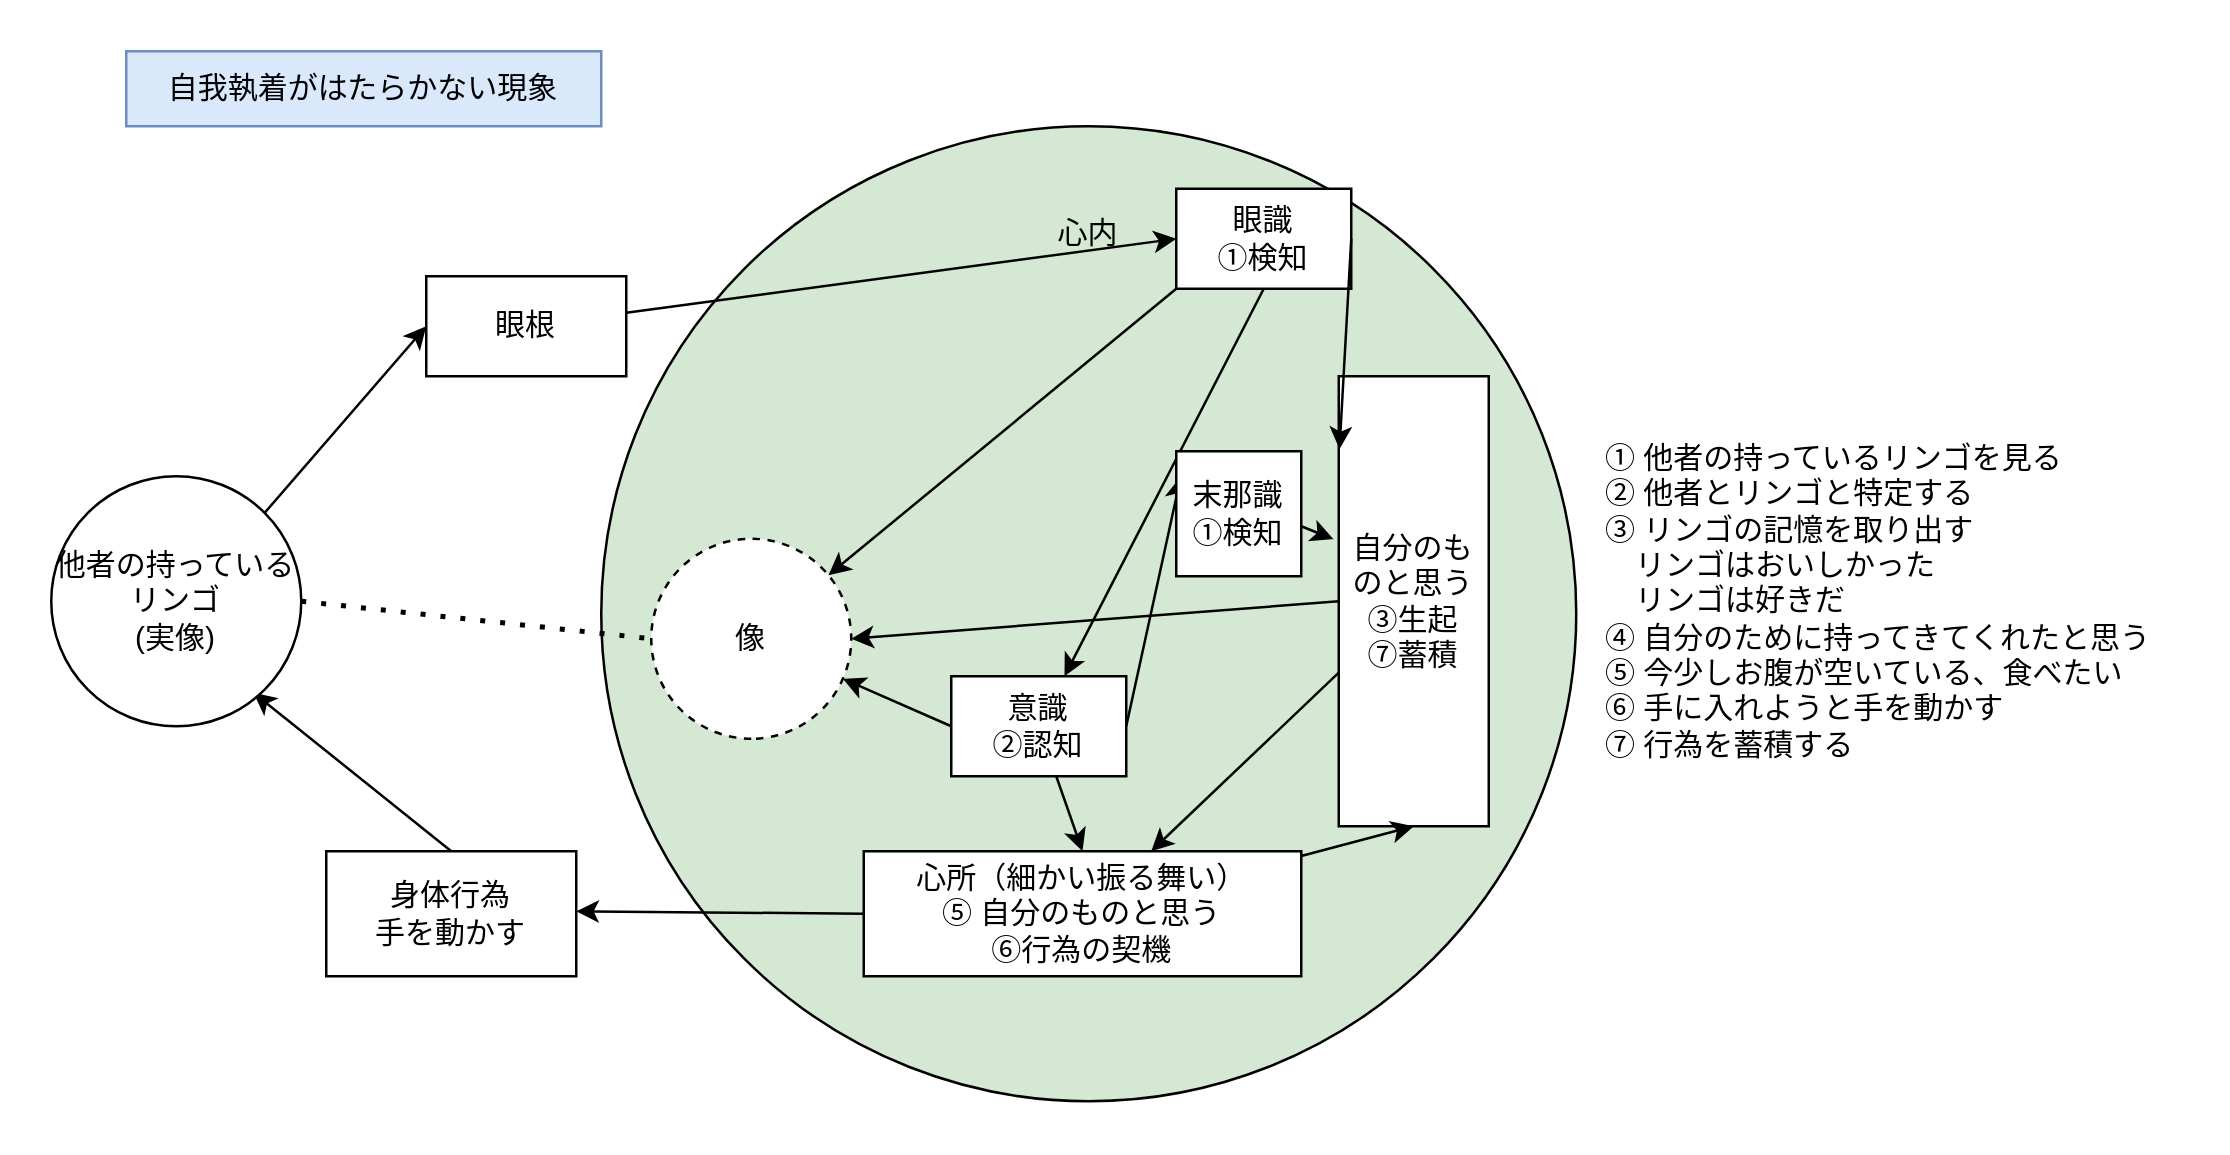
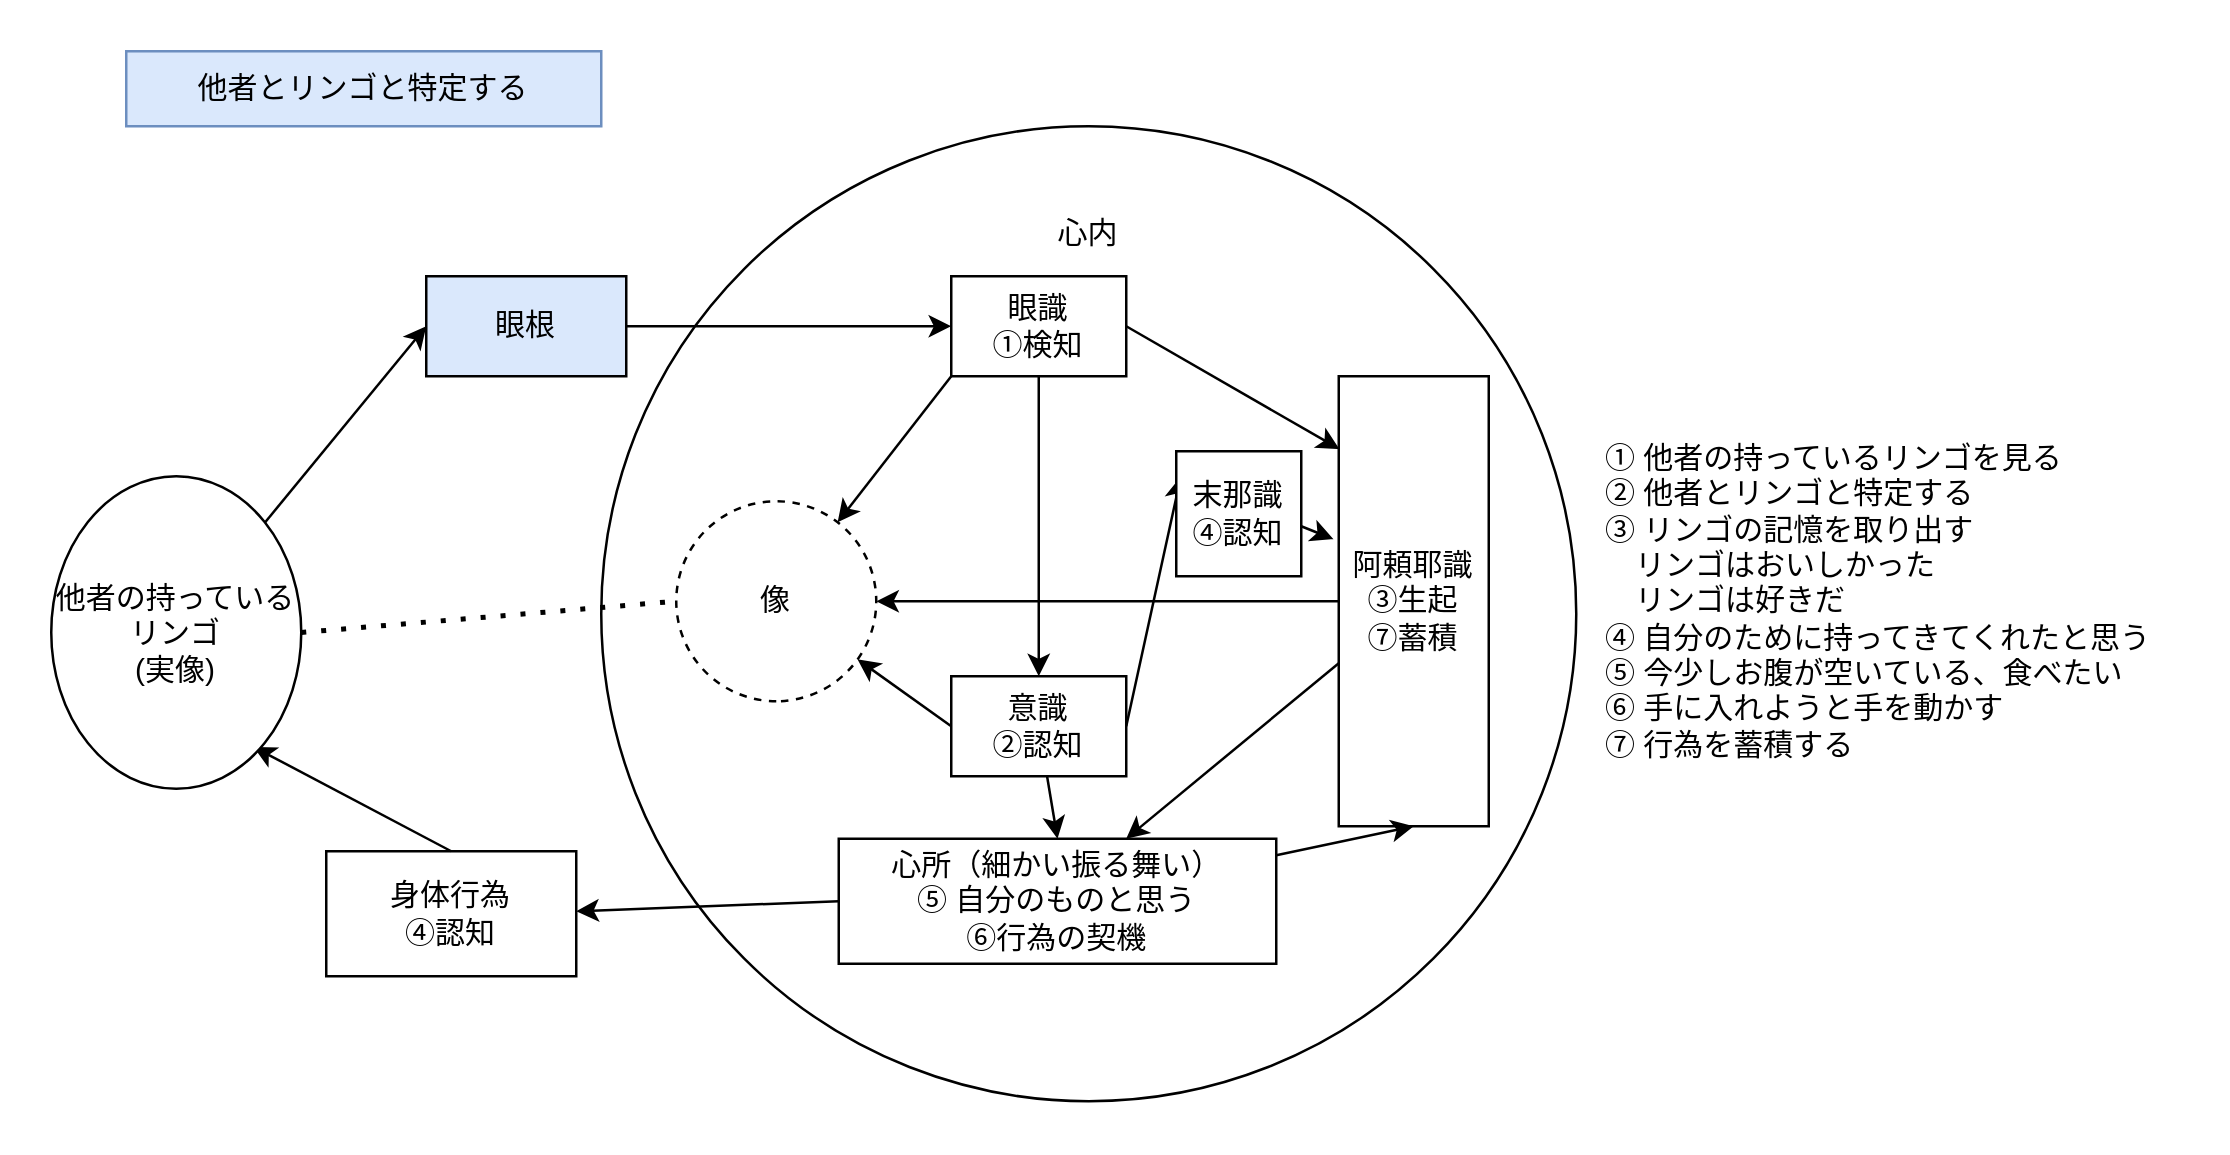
  <mxCell id="0" />
  <mxCell id="1" parent="0" />
- <mxCell id="2" value="自我執着がはたらかない現象" style="text;html=1;align=center;verticalAlign=middle;whiteSpace=wrap;rounded=0;fillColor=#dae8fc;strokeColor=#6c8ebf;" parent="1" vertex="1"><mxGeometry x="50" y="20" width="190" height="30" as="geometry" /></mxCell>
- <mxCell id="3" value="&lt;div&gt;&lt;br&gt;&lt;/div&gt;&lt;div&gt;&lt;br&gt;&lt;/div&gt;心内" style="ellipse;whiteSpace=wrap;html=1;aspect=fixed;verticalAlign=top;fillColor=#d5e8d4;" parent="1" vertex="1"><mxGeometry x="240" y="50" width="390" height="390" as="geometry" /></mxCell>
- <mxCell id="4" value="自分のものと思う&lt;div&gt;&lt;div&gt;③生起&lt;/div&gt;&lt;/div&gt;&lt;div&gt;⑦蓄積&lt;/div&gt;" style="rounded=0;whiteSpace=wrap;html=1;" parent="1" vertex="1"><mxGeometry x="535" y="150" width="60" height="180" as="geometry" /></mxCell>
- <mxCell id="5" value="眼識&lt;div&gt;①検知&lt;/div&gt;" style="rounded=0;whiteSpace=wrap;html=1;" parent="1" vertex="1"><mxGeometry x="470" y="75" width="70" height="40" as="geometry" /></mxCell>
- <mxCell id="6" value="眼根" style="rounded=0;whiteSpace=wrap;html=1;" parent="1" vertex="1"><mxGeometry x="170" y="110" width="80" height="40" as="geometry" /></mxCell>
+ <mxCell id="2" value="他者とリンゴと特定する" style="text;html=1;align=center;verticalAlign=middle;whiteSpace=wrap;rounded=0;fillColor=#dae8fc;strokeColor=#6c8ebf;" parent="1" vertex="1"><mxGeometry x="50" y="20" width="190" height="30" as="geometry" /></mxCell>
+ <mxCell id="3" value="&lt;div&gt;&lt;br&gt;&lt;/div&gt;&lt;div&gt;&lt;br&gt;&lt;/div&gt;心内" style="ellipse;whiteSpace=wrap;html=1;aspect=fixed;verticalAlign=top;" parent="1" vertex="1"><mxGeometry x="240" y="50" width="390" height="390" as="geometry" /></mxCell>
+ <mxCell id="4" value="阿頼耶識&lt;div&gt;&lt;div&gt;③生起&lt;/div&gt;&lt;/div&gt;&lt;div&gt;⑦蓄積&lt;/div&gt;" style="rounded=0;whiteSpace=wrap;html=1;" parent="1" vertex="1"><mxGeometry x="535" y="150" width="60" height="180" as="geometry" /></mxCell>
+ <mxCell id="5" value="眼識&lt;div&gt;①検知&lt;/div&gt;" style="rounded=0;whiteSpace=wrap;html=1;" parent="1" vertex="1"><mxGeometry x="380" y="110" width="70" height="40" as="geometry" /></mxCell>
+ <mxCell id="6" value="眼根" style="rounded=0;whiteSpace=wrap;html=1;fillColor=#dae8fc;" parent="1" vertex="1"><mxGeometry x="170" y="110" width="80" height="40" as="geometry" /></mxCell>
  <mxCell id="7" value="" style="endArrow=classic;html=1;rounded=0;exitX=1;exitY=0;exitDx=0;exitDy=0;entryX=0;entryY=0.5;entryDx=0;entryDy=0;" parent="1" edge="1" target="6" source="23"><mxGeometry width="50" height="50" relative="1" as="geometry"><mxPoint x="110" y="204.66" as="sourcePoint" /><mxPoint x="170" y="205.12" as="targetPoint" /></mxGeometry></mxCell>
  <mxCell id="8" value="" style="endArrow=classic;html=1;rounded=0;entryX=0;entryY=0.5;entryDx=0;entryDy=0;" parent="1" edge="1" target="5" source="6"><mxGeometry width="50" height="50" relative="1" as="geometry"><mxPoint x="230" y="204.7" as="sourcePoint" /><mxPoint x="310" y="204.66" as="targetPoint" /></mxGeometry></mxCell>
  <mxCell id="9" value="" style="endArrow=classic;html=1;rounded=0;exitX=1;exitY=0.5;exitDx=0;exitDy=0;entryX=0.037;entryY=0.202;entryDx=0;entryDy=0;entryPerimeter=0;" parent="1" target="26" edge="1" source="10"><mxGeometry width="50" height="50" relative="1" as="geometry"><mxPoint x="470.36" y="207.44" as="sourcePoint" /><mxPoint x="510" y="225" as="targetPoint" /></mxGeometry></mxCell>
  <mxCell id="10" value="意識&lt;div&gt;➁認知&lt;/div&gt;" style="rounded=0;whiteSpace=wrap;html=1;" parent="1" vertex="1"><mxGeometry x="380" y="270" width="70" height="40" as="geometry" /></mxCell>
- <mxCell id="11" value="心所（細かい振る舞い）&lt;div&gt;⑤ 自分のものと思う&lt;/div&gt;&lt;div&gt;⑥行為の契機&lt;/div&gt;" style="rounded=0;whiteSpace=wrap;html=1;" parent="1" vertex="1"><mxGeometry x="345" y="340" width="175" height="50" as="geometry" /></mxCell>
+ <mxCell id="11" value="心所（細かい振る舞い）&lt;div&gt;⑤ 自分のものと思う&lt;/div&gt;&lt;div&gt;⑥行為の契機&lt;/div&gt;" style="rounded=0;whiteSpace=wrap;html=1;" parent="1" vertex="1"><mxGeometry x="335" y="335" width="175" height="50" as="geometry" /></mxCell>
  <mxCell id="12" value="" style="endArrow=classic;html=1;rounded=0;exitX=0.5;exitY=1;exitDx=0;exitDy=0;" parent="1" source="5" target="10" edge="1"><mxGeometry width="50" height="50" relative="1" as="geometry"><mxPoint x="380" y="203" as="sourcePoint" /><mxPoint x="520" y="203" as="targetPoint" /></mxGeometry></mxCell>
  <mxCell id="13" value="" style="endArrow=classic;html=1;rounded=0;exitX=0;exitY=1;exitDx=0;exitDy=0;" parent="1" target="21" edge="1" source="5"><mxGeometry width="50" height="50" relative="1" as="geometry"><mxPoint x="360" y="160" as="sourcePoint" /><mxPoint x="400" y="85.81" as="targetPoint" /></mxGeometry></mxCell>
  <mxCell id="14" value="" style="endArrow=classic;html=1;rounded=0;exitX=0;exitY=0.5;exitDx=0;exitDy=0;entryX=0.5;entryY=0;entryDx=0;entryDy=0;" parent="1" source="4" target="21" edge="1"><mxGeometry width="50" height="50" relative="1" as="geometry"><mxPoint x="539.22" y="320.86" as="sourcePoint" /><mxPoint x="500" y="320" as="targetPoint" /></mxGeometry></mxCell>
  <mxCell id="15" value="① 他者の持っているリンゴを見る&lt;div&gt;➁ 他者とリンゴと特定する&lt;/div&gt;&lt;div&gt;③ リンゴの記憶を取り出す&lt;/div&gt;&lt;div&gt;　リンゴはおいしかった&lt;/div&gt;&lt;div&gt;　リンゴは好きだ&lt;/div&gt;&lt;div&gt;④ 自分のために持ってきてくれたと思う&lt;/div&gt;&lt;div&gt;⑤ 今少しお腹が空いている、食べたい&lt;/div&gt;&lt;div&gt;⑥ 手に入れようと手を動かす&lt;/div&gt;&lt;div&gt;⑦ 行為を蓄積する&lt;/div&gt;" style="text;html=1;align=left;verticalAlign=middle;whiteSpace=wrap;rounded=0;" parent="1" vertex="1"><mxGeometry x="640" y="150" width="230" height="180" as="geometry" /></mxCell>
  <mxCell id="16" value="" style="endArrow=classic;html=1;rounded=0;exitX=0;exitY=0.5;exitDx=0;exitDy=0;" parent="1" source="10" target="21" edge="1"><mxGeometry width="50" height="50" relative="1" as="geometry"><mxPoint x="450.003" y="280" as="sourcePoint" /><mxPoint x="494.42" y="290.37" as="targetPoint" /></mxGeometry></mxCell>
  <mxCell id="17" value="" style="endArrow=classic;html=1;rounded=0;exitX=0;exitY=0.5;exitDx=0;exitDy=0;" parent="1" source="11" edge="1"><mxGeometry width="50" height="50" relative="1" as="geometry"><mxPoint x="340" y="366" as="sourcePoint" /><mxPoint x="230" y="364" as="targetPoint" /></mxGeometry></mxCell>
- <mxCell id="18" value="身体行為&lt;div&gt;手を動かす&lt;/div&gt;" style="rounded=0;whiteSpace=wrap;html=1;" parent="1" vertex="1"><mxGeometry x="130" y="340" width="100" height="50" as="geometry" /></mxCell>
+ <mxCell id="18" value="身体行為&lt;div&gt;④認知&lt;/div&gt;" style="rounded=0;whiteSpace=wrap;html=1;" parent="1" vertex="1"><mxGeometry x="130" y="340" width="100" height="50" as="geometry" /></mxCell>
  <mxCell id="19" value="" style="endArrow=classic;html=1;rounded=0;entryX=0.5;entryY=1;entryDx=0;entryDy=0;" parent="1" source="11" target="4" edge="1"><mxGeometry width="50" height="50" relative="1" as="geometry"><mxPoint x="612" y="368" as="sourcePoint" /><mxPoint x="590" y="430" as="targetPoint" /></mxGeometry></mxCell>
  <mxCell id="20" value="" style="endArrow=classic;html=1;rounded=0;entryX=0.809;entryY=0.866;entryDx=0;entryDy=0;entryPerimeter=0;exitX=0.5;exitY=0;exitDx=0;exitDy=0;" parent="1" source="18" target="23" edge="1"><mxGeometry width="50" height="50" relative="1" as="geometry"><mxPoint x="140" y="300" as="sourcePoint" /><mxPoint x="87.26" y="261.65" as="targetPoint" /></mxGeometry></mxCell>
- <mxCell id="21" value="像" style="ellipse;whiteSpace=wrap;html=1;aspect=fixed;dashed=1;direction=south;" vertex="1" parent="1"><mxGeometry x="260" y="215" width="80" height="80" as="geometry" /></mxCell>
+ <mxCell id="21" value="像" style="ellipse;whiteSpace=wrap;html=1;aspect=fixed;dashed=1;direction=south;" vertex="1" parent="1"><mxGeometry x="270" y="200" width="80" height="80" as="geometry" /></mxCell>
  <mxCell id="22" value="" style="endArrow=classic;html=1;rounded=0;entryX=0.5;entryY=0;entryDx=0;entryDy=0;" edge="1" parent="1" source="10" target="11"><mxGeometry width="50" height="50" relative="1" as="geometry"><mxPoint x="510" y="390" as="sourcePoint" /><mxPoint x="427.419" y="272.687" as="targetPoint" /></mxGeometry></mxCell>
- <mxCell id="23" value="&lt;div&gt;他者の持っているリンゴ&lt;/div&gt;(実像)" style="ellipse;whiteSpace=wrap;html=1;aspect=fixed;" vertex="1" parent="1"><mxGeometry x="20" y="190" width="100" height="100" as="geometry" /></mxCell>
+ <mxCell id="23" value="&lt;div&gt;他者の持っているリンゴ&lt;/div&gt;(実像)" style="ellipse;whiteSpace=wrap;html=1;aspect=fixed;" vertex="1" parent="1"><mxGeometry x="20" y="190" width="100" height="125" as="geometry" /></mxCell>
  <mxCell id="24" value="" style="endArrow=none;dashed=1;html=1;dashPattern=1 3;strokeWidth=2;rounded=0;entryX=0.5;entryY=1;entryDx=0;entryDy=0;exitX=1;exitY=0.5;exitDx=0;exitDy=0;" edge="1" parent="1" source="23" target="21"><mxGeometry width="50" height="50" relative="1" as="geometry"><mxPoint x="185" y="250" as="sourcePoint" /><mxPoint x="235" y="200" as="targetPoint" /></mxGeometry></mxCell>
  <mxCell id="25" value="" style="endArrow=classic;html=1;rounded=0;exitX=1;exitY=0.5;exitDx=0;exitDy=0;entryX=0.005;entryY=0.162;entryDx=0;entryDy=0;entryPerimeter=0;" edge="1" parent="1" source="5" target="4"><mxGeometry width="50" height="50" relative="1" as="geometry"><mxPoint x="475" y="160" as="sourcePoint" /><mxPoint x="535" y="160" as="targetPoint" /></mxGeometry></mxCell>
- <mxCell id="26" value="末那識&lt;div&gt;①検知&lt;/div&gt;" style="rounded=0;whiteSpace=wrap;html=1;" vertex="1" parent="1"><mxGeometry x="470" y="180" width="50" height="50" as="geometry" /></mxCell>
+ <mxCell id="26" value="末那識&lt;div&gt;④認知&lt;/div&gt;" style="rounded=0;whiteSpace=wrap;html=1;" vertex="1" parent="1"><mxGeometry x="470" y="180" width="50" height="50" as="geometry" /></mxCell>
  <mxCell id="27" value="" style="endArrow=classic;html=1;rounded=0;exitX=1;exitY=0.5;exitDx=0;exitDy=0;entryX=-0.035;entryY=0.362;entryDx=0;entryDy=0;entryPerimeter=0;" edge="1" parent="1" target="4"><mxGeometry width="50" height="50" relative="1" as="geometry"><mxPoint x="520" y="210" as="sourcePoint" /><mxPoint x="542" y="216" as="targetPoint" /></mxGeometry></mxCell>
  <mxCell id="28" value="" style="endArrow=classic;html=1;rounded=0;entryX=0.657;entryY=0;entryDx=0;entryDy=0;entryPerimeter=0;" edge="1" parent="1" source="4" target="11"><mxGeometry width="50" height="50" relative="1" as="geometry"><mxPoint x="430" y="300" as="sourcePoint" /><mxPoint x="514.818" y="303.434" as="targetPoint" /></mxGeometry></mxCell>
